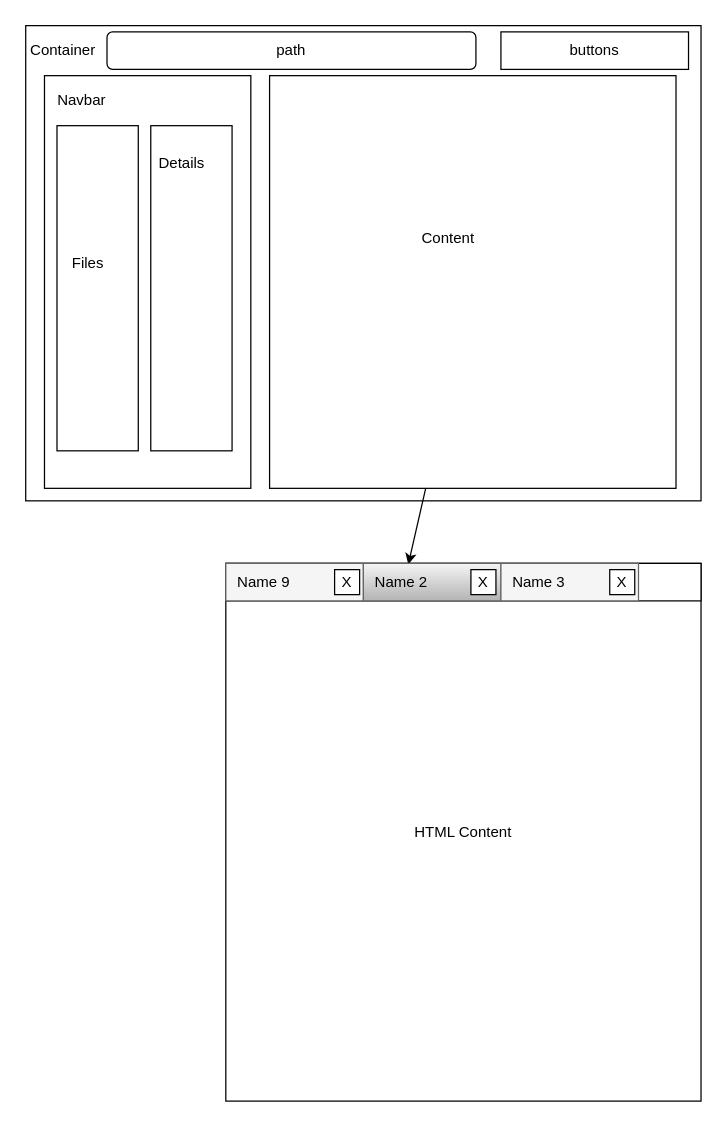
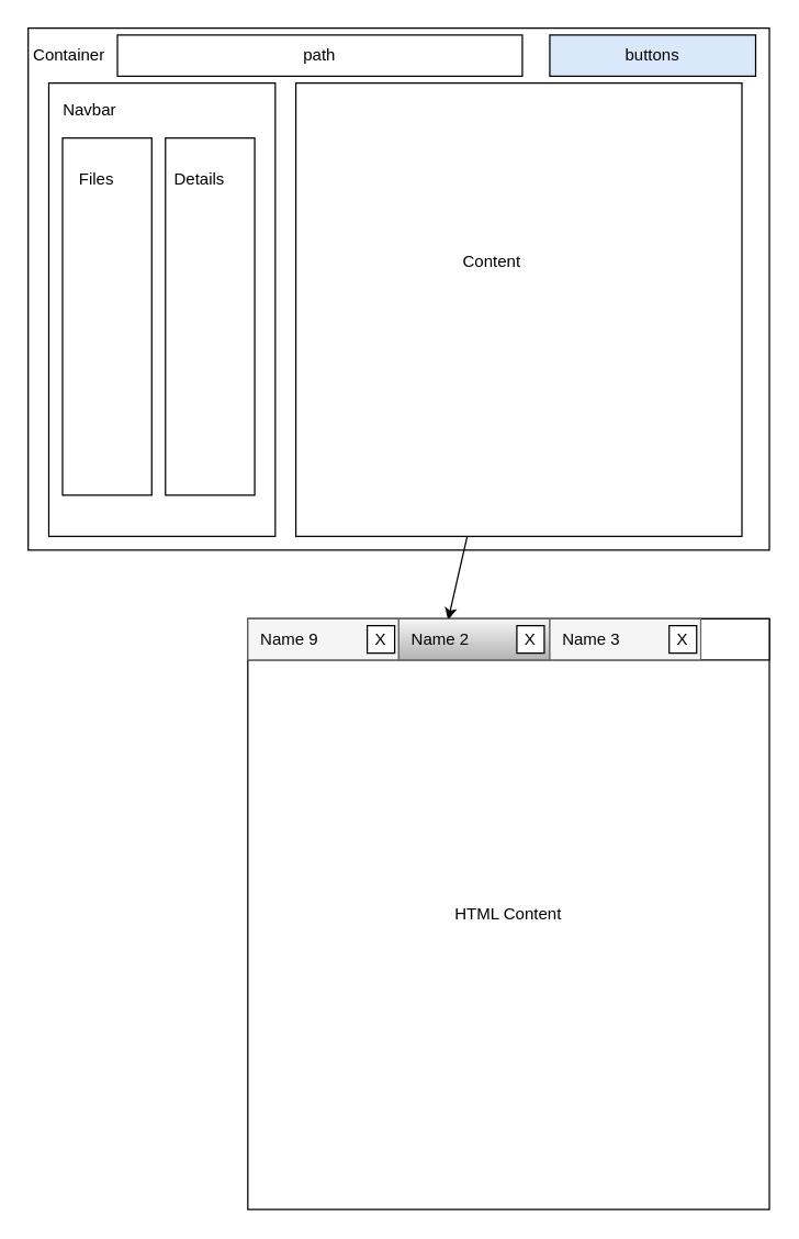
  <mxCell id="0" />
  <mxCell id="1" parent="0" />
  <mxCell id="2" value="" style="rounded=0;whiteSpace=wrap;html=1;" parent="1" vertex="1"><mxGeometry x="20" y="20" width="540" height="380" as="geometry" /></mxCell>
  <mxCell id="3" value="" style="rounded=0;whiteSpace=wrap;html=1;" parent="1" vertex="1"><mxGeometry x="215" y="60" width="325" height="330" as="geometry" /></mxCell>
  <mxCell id="4" value="Container" style="text;html=1;strokeColor=none;fillColor=none;align=center;verticalAlign=middle;whiteSpace=wrap;rounded=0;" parent="1" vertex="1"><mxGeometry x="30" y="30" width="40" height="20" as="geometry" /></mxCell>
  <mxCell id="5" value="" style="rounded=0;whiteSpace=wrap;html=1;" parent="1" vertex="1"><mxGeometry x="35" y="60" width="165" height="330" as="geometry" /></mxCell>
  <mxCell id="6" value="Navbar" style="text;html=1;strokeColor=none;fillColor=none;align=center;verticalAlign=middle;whiteSpace=wrap;rounded=0;" parent="1" vertex="1"><mxGeometry x="45" y="70" width="40" height="20" as="geometry" /></mxCell>
  <mxCell id="7" value="" style="rounded=0;whiteSpace=wrap;html=1;" parent="1" vertex="1"><mxGeometry x="45" y="100" width="65" height="260" as="geometry" /></mxCell>
- <mxCell id="8" value="Files" style="text;html=1;strokeColor=none;fillColor=none;align=center;verticalAlign=middle;whiteSpace=wrap;rounded=0;" parent="1" vertex="1"><mxGeometry x="50" y="200" width="40" height="20" as="geometry" /></mxCell>
+ <mxCell id="8" value="Files" style="text;html=1;strokeColor=none;fillColor=none;align=center;verticalAlign=middle;whiteSpace=wrap;rounded=0;" parent="1" vertex="1"><mxGeometry x="50" y="120" width="40" height="20" as="geometry" /></mxCell>
  <mxCell id="9" value="" style="rounded=0;whiteSpace=wrap;html=1;" parent="1" vertex="1"><mxGeometry x="120" y="100" width="65" height="260" as="geometry" /></mxCell>
  <mxCell id="10" value="Details" style="text;html=1;strokeColor=none;fillColor=none;align=center;verticalAlign=middle;whiteSpace=wrap;rounded=0;" parent="1" vertex="1"><mxGeometry x="125" y="120" width="40" height="20" as="geometry" /></mxCell>
  <mxCell id="11" value="Content" style="text;html=1;strokeColor=none;fillColor=none;align=center;verticalAlign=middle;whiteSpace=wrap;rounded=0;" parent="1" vertex="1"><mxGeometry x="337.5" y="180" width="40" height="20" as="geometry" /></mxCell>
- <mxCell id="12" value="path" style="whiteSpace=wrap;html=1;rounded=1;" parent="1" vertex="1"><mxGeometry x="85" y="25" width="295" height="30" as="geometry" /></mxCell>
- <mxCell id="13" value="buttons" style="rounded=0;whiteSpace=wrap;html=1;" parent="1" vertex="1"><mxGeometry x="400" y="25" width="150" height="30" as="geometry" /></mxCell>
+ <mxCell id="12" value="path" style="rounded=0;whiteSpace=wrap;html=1;" parent="1" vertex="1"><mxGeometry x="85" y="25" width="295" height="30" as="geometry" /></mxCell>
+ <mxCell id="13" value="buttons" style="rounded=0;whiteSpace=wrap;html=1;fillColor=#dae8fc;" parent="1" vertex="1"><mxGeometry x="400" y="25" width="150" height="30" as="geometry" /></mxCell>
  <mxCell id="14" value="HTML Content" style="rounded=0;whiteSpace=wrap;html=1;" vertex="1" parent="1"><mxGeometry x="180" y="450" width="380" height="430" as="geometry" /></mxCell>
  <mxCell id="15" value="" style="endArrow=classic;html=1;entryX=0.384;entryY=0.002;entryDx=0;entryDy=0;entryPerimeter=0;" edge="1" parent="1" source="3" target="14"><mxGeometry width="50" height="50" relative="1" as="geometry"><mxPoint x="260" y="500" as="sourcePoint" /><mxPoint x="310" y="450" as="targetPoint" /></mxGeometry></mxCell>
  <mxCell id="16" value="" style="rounded=0;whiteSpace=wrap;html=1;" vertex="1" parent="1"><mxGeometry x="180" y="450" width="380" height="30" as="geometry" /></mxCell>
  <mxCell id="17" value="" style="rounded=0;whiteSpace=wrap;html=1;fillColor=#f5f5f5;strokeColor=#666666;fontColor=#333333;" vertex="1" parent="1"><mxGeometry x="180" y="450" width="110" height="30" as="geometry" /></mxCell>
  <mxCell id="18" value="" style="rounded=0;whiteSpace=wrap;html=1;fillColor=#f5f5f5;strokeColor=#666666;gradientColor=#b3b3b3;" vertex="1" parent="1"><mxGeometry x="290" y="450" width="110" height="30" as="geometry" /></mxCell>
  <mxCell id="19" value="" style="rounded=0;whiteSpace=wrap;html=1;fillColor=#f5f5f5;strokeColor=#666666;fontColor=#333333;" vertex="1" parent="1"><mxGeometry x="400" y="450" width="110" height="30" as="geometry" /></mxCell>
  <mxCell id="20" value="X" style="whiteSpace=wrap;html=1;aspect=fixed;" vertex="1" parent="1"><mxGeometry x="376" y="455" width="20" height="20" as="geometry" /></mxCell>
  <mxCell id="21" value="X" style="whiteSpace=wrap;html=1;aspect=fixed;" vertex="1" parent="1"><mxGeometry x="487" y="455" width="20" height="20" as="geometry" /></mxCell>
  <mxCell id="22" value="X" style="whiteSpace=wrap;html=1;aspect=fixed;" vertex="1" parent="1"><mxGeometry x="267" y="455" width="20" height="20" as="geometry" /></mxCell>
  <mxCell id="23" value="Name 3" style="text;html=1;align=center;verticalAlign=middle;resizable=0;points=[];autosize=1;strokeColor=none;" vertex="1" parent="1"><mxGeometry x="400" y="455" width="60" height="20" as="geometry" /></mxCell>
  <mxCell id="24" value="Name 2" style="text;html=1;align=center;verticalAlign=middle;resizable=0;points=[];autosize=1;strokeColor=none;" vertex="1" parent="1"><mxGeometry x="290" y="455" width="60" height="20" as="geometry" /></mxCell>
  <mxCell id="25" value="Name 9" style="text;html=1;align=center;verticalAlign=middle;resizable=0;points=[];autosize=1;strokeColor=none;" vertex="1" parent="1"><mxGeometry x="180" y="455" width="60" height="20" as="geometry" /></mxCell>
